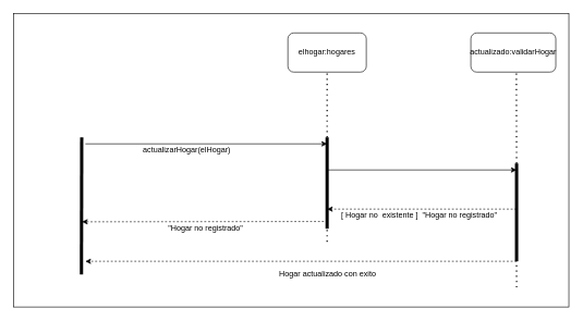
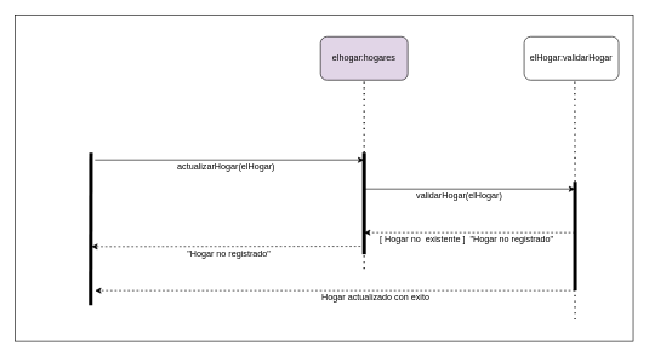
  <mxCell id="0" />
  <mxCell id="1" parent="0" />
  <mxCell id="2" value="" style="rounded=0;whiteSpace=wrap;html=1;" vertex="1" parent="1"><mxGeometry width="850" height="450" as="geometry" x="20" y="20" /></mxCell>
- <mxCell id="3" value="elhogar:hogares" style="rounded=1;whiteSpace=wrap;html=1;" parent="1" vertex="1"><mxGeometry x="440" y="50" width="120" height="60" as="geometry" /></mxCell>
- <mxCell id="4" value="actualizado:validarHogar" style="rounded=1;whiteSpace=wrap;html=1;" parent="1" vertex="1"><mxGeometry x="720" y="50" width="130" height="60" as="geometry" /></mxCell>
- <mxCell id="5" value="actualizarHogar(elHogar)" style="text;html=1;align=center;verticalAlign=middle;resizable=0;points=[];autosize=1;strokeColor=none;" parent="1" vertex="1"><mxGeometry x="210" y="220" width="150" height="20" as="geometry" /></mxCell>
+ <mxCell id="3" value="elhogar:hogares" style="rounded=1;whiteSpace=wrap;html=1;fillColor=#e1d5e7;" parent="1" vertex="1"><mxGeometry x="440" y="50" width="120" height="60" as="geometry" /></mxCell>
+ <mxCell id="4" value="elHogar:validarHogar" style="rounded=1;whiteSpace=wrap;html=1;" parent="1" vertex="1"><mxGeometry x="720" y="50" width="130" height="60" as="geometry" /></mxCell>
+ <mxCell id="5" value="actualizarHogar(elHogar)" style="text;html=1;align=center;verticalAlign=middle;resizable=0;points=[];autosize=1;strokeColor=none;" parent="1" vertex="1"><mxGeometry x="235" y="220" width="150" height="20" as="geometry" /></mxCell>
  <mxCell id="6" value="" style="endArrow=none;html=1;strokeWidth=5;" parent="1" edge="1"><mxGeometry width="50" height="50" relative="1" as="geometry"><mxPoint x="124" y="420" as="sourcePoint" /><mxPoint x="124.41" y="210" as="targetPoint" /></mxGeometry></mxCell>
  <mxCell id="7" value="" style="endArrow=classic;html=1;strokeWidth=1;" parent="1" edge="1"><mxGeometry width="50" height="50" relative="1" as="geometry"><mxPoint x="130" y="220" as="sourcePoint" /><mxPoint x="500" y="220" as="targetPoint" /></mxGeometry></mxCell>
  <mxCell id="8" value="" style="endArrow=none;html=1;strokeWidth=5;" parent="1" edge="1"><mxGeometry width="50" height="50" relative="1" as="geometry"><mxPoint x="500" y="350" as="sourcePoint" /><mxPoint x="500" y="210" as="targetPoint" /></mxGeometry></mxCell>
  <mxCell id="9" value="" style="endArrow=none;dashed=1;html=1;dashPattern=1 3;strokeWidth=2;" parent="1" edge="1"><mxGeometry width="50" height="50" relative="1" as="geometry"><mxPoint x="500" y="210" as="sourcePoint" /><mxPoint x="500" y="110" as="targetPoint" /></mxGeometry></mxCell>
  <mxCell id="10" value="" style="endArrow=none;dashed=1;html=1;dashPattern=1 3;strokeWidth=2;" parent="1" edge="1"><mxGeometry width="50" height="50" relative="1" as="geometry"><mxPoint x="500" y="370" as="sourcePoint" /><mxPoint x="500" y="270" as="targetPoint" /></mxGeometry></mxCell>
+ <mxCell id="11" value="validarHogar(elHogar)" style="text;html=1;align=left;verticalAlign=middle;resizable=0;points=[];autosize=1;strokeColor=none;" parent="1" vertex="1"><mxGeometry x="570" y="260" width="130" height="20" as="geometry" /></mxCell>
  <mxCell id="12" value="" style="endArrow=classic;html=1;strokeWidth=1;" parent="1" edge="1"><mxGeometry width="50" height="50" relative="1" as="geometry"><mxPoint x="500" y="260" as="sourcePoint" /><mxPoint x="790" y="260" as="targetPoint" /></mxGeometry></mxCell>
  <mxCell id="13" value="" style="endArrow=none;dashed=1;html=1;dashPattern=1 3;strokeWidth=2;" parent="1" edge="1"><mxGeometry width="50" height="50" relative="1" as="geometry"><mxPoint x="790" y="250" as="sourcePoint" /><mxPoint x="789.71" y="110" as="targetPoint" /></mxGeometry></mxCell>
  <mxCell id="14" value="" style="endArrow=none;html=1;strokeWidth=5;" parent="1" edge="1"><mxGeometry width="50" height="50" relative="1" as="geometry"><mxPoint x="790" y="400" as="sourcePoint" /><mxPoint x="790" y="250" as="targetPoint" /></mxGeometry></mxCell>
  <mxCell id="15" value="" style="endArrow=none;dashed=1;html=1;dashPattern=1 3;strokeWidth=2;" parent="1" edge="1"><mxGeometry width="50" height="50" relative="1" as="geometry"><mxPoint x="790" y="440" as="sourcePoint" /><mxPoint x="789.71" y="280" as="targetPoint" /></mxGeometry></mxCell>
  <mxCell id="16" value="" style="endArrow=classic;html=1;strokeWidth=1;dashed=1;" parent="1" edge="1"><mxGeometry width="50" height="50" relative="1" as="geometry"><mxPoint x="790" y="400" as="sourcePoint" /><mxPoint x="130" y="400" as="targetPoint" /></mxGeometry></mxCell>
  <mxCell id="17" value="" style="endArrow=classic;html=1;strokeWidth=1;dashed=1;" parent="1" edge="1"><mxGeometry width="50" height="50" relative="1" as="geometry"><mxPoint x="790" y="320" as="sourcePoint" /><mxPoint x="500" y="320" as="targetPoint" /></mxGeometry></mxCell>
  <mxCell id="18" value="[ Hogar no&amp;nbsp; existente ]&amp;nbsp; &quot;Hogar no registrado&quot;" style="text;html=1;align=left;verticalAlign=middle;resizable=0;points=[];autosize=1;strokeColor=none;" parent="1" vertex="1"><mxGeometry x="520" y="320" width="250" height="20" as="geometry" /></mxCell>
  <mxCell id="19" value="" style="endArrow=classic;html=1;strokeWidth=1;dashed=1;" parent="1" edge="1"><mxGeometry width="50" height="50" relative="1" as="geometry"><mxPoint x="495" y="339" as="sourcePoint" /><mxPoint x="125" y="339.5" as="targetPoint" /></mxGeometry></mxCell>
  <mxCell id="20" value="&quot;Hogar no registrado&quot;" style="text;html=1;align=left;verticalAlign=middle;resizable=0;points=[];autosize=1;strokeColor=none;" parent="1" vertex="1"><mxGeometry x="255" y="340" width="130" height="20" as="geometry" /></mxCell>
- <mxCell id="21" value="Hogar actualizado con exito" style="text;html=1;align=left;verticalAlign=middle;resizable=0;points=[];autosize=1;strokeColor=none;" parent="1" vertex="1"><mxGeometry x="425" y="410" width="160" height="20" as="geometry" /></mxCell>
+ <mxCell id="21" value="Hogar actualizado con exito" style="text;html=1;align=left;verticalAlign=middle;resizable=0;points=[];autosize=1;strokeColor=none;" parent="1" vertex="1"><mxGeometry x="440" y="400" width="160" height="20" as="geometry" /></mxCell>
